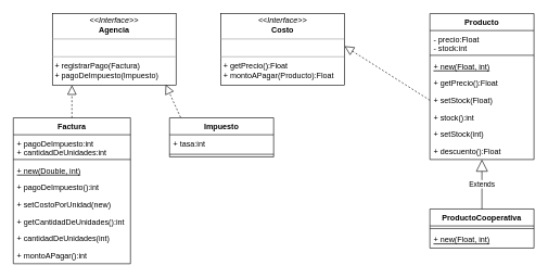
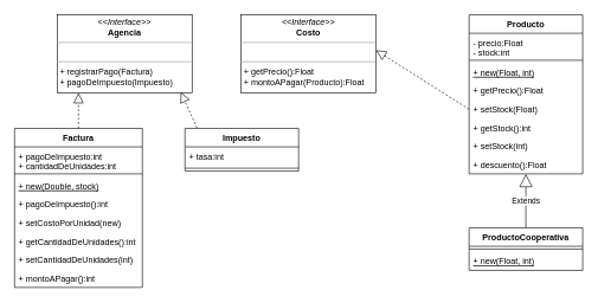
  <mxCell id="0" />
  <mxCell id="1" parent="0" />
  <mxCell id="2" value="&lt;p style=&quot;margin:0px;margin-top:4px;text-align:center;&quot;&gt;&lt;i&gt;&amp;lt;&amp;lt;Interface&amp;gt;&amp;gt;&lt;/i&gt;&lt;br&gt;&lt;b&gt;Costo&lt;/b&gt;&lt;/p&gt;&lt;hr size=&quot;1&quot;&gt;&lt;p style=&quot;margin:0px;margin-left:4px;&quot;&gt;&lt;br&gt;&lt;/p&gt;&lt;hr size=&quot;1&quot;&gt;&lt;p style=&quot;margin:0px;margin-left:4px;&quot;&gt;+ getPrecio():Float&lt;/p&gt;&lt;p style=&quot;margin:0px;margin-left:4px;&quot;&gt;+ montoAPagar(Producto):Float&lt;/p&gt;&lt;p style=&quot;margin:0px;margin-left:4px;&quot;&gt;&lt;br&gt;&lt;/p&gt;&lt;p style=&quot;margin:0px;margin-left:4px;&quot;&gt;&lt;br&gt;&lt;/p&gt;&lt;p style=&quot;margin:0px;margin-left:4px;&quot;&gt;&lt;br&gt;&lt;/p&gt;" style="verticalAlign=top;align=left;overflow=fill;fontSize=12;fontFamily=Helvetica;html=1;" parent="1" vertex="1"><mxGeometry x="339" y="20" width="190" height="110" as="geometry" /></mxCell>
  <mxCell id="3" value="Producto" style="swimlane;fontStyle=1;align=center;verticalAlign=top;childLayout=stackLayout;horizontal=1;startSize=26;horizontalStack=0;resizeParent=1;resizeParentMax=0;resizeLast=0;collapsible=1;marginBottom=0;" parent="1" vertex="1"><mxGeometry x="660" y="20" width="160" height="224" as="geometry" /></mxCell>
  <mxCell id="4" value="- precio:Float&#10;- stock:int" style="text;strokeColor=none;fillColor=none;align=left;verticalAlign=top;spacingLeft=4;spacingRight=4;overflow=hidden;rotatable=0;points=[[0,0.5],[1,0.5]];portConstraint=eastwest;" parent="3" vertex="1"><mxGeometry y="26" width="160" height="34" as="geometry" /></mxCell>
  <mxCell id="5" value="" style="line;strokeWidth=1;fillColor=none;align=left;verticalAlign=middle;spacingTop=-1;spacingLeft=3;spacingRight=3;rotatable=0;labelPosition=right;points=[];portConstraint=eastwest;strokeColor=inherit;" parent="3" vertex="1"><mxGeometry y="60" width="160" height="8" as="geometry" /></mxCell>
  <mxCell id="6" value="+ new(Float, int)" style="text;strokeColor=none;fillColor=none;align=left;verticalAlign=top;spacingLeft=4;spacingRight=4;overflow=hidden;rotatable=0;points=[[0,0.5],[1,0.5]];portConstraint=eastwest;fontStyle=4" parent="3" vertex="1"><mxGeometry y="68" width="160" height="26" as="geometry" /></mxCell>
  <mxCell id="7" value="+ getPrecio():Float" style="text;strokeColor=none;fillColor=none;align=left;verticalAlign=top;spacingLeft=4;spacingRight=4;overflow=hidden;rotatable=0;points=[[0,0.5],[1,0.5]];portConstraint=eastwest;fontStyle=0" parent="3" vertex="1"><mxGeometry y="94" width="160" height="26" as="geometry" /></mxCell>
  <mxCell id="8" value="+ setStock(Float)" style="text;strokeColor=none;fillColor=none;align=left;verticalAlign=top;spacingLeft=4;spacingRight=4;overflow=hidden;rotatable=0;points=[[0,0.5],[1,0.5]];portConstraint=eastwest;fontStyle=0" parent="3" vertex="1"><mxGeometry y="120" width="160" height="26" as="geometry" /></mxCell>
- <mxCell id="9" value="+ stock():int" style="text;strokeColor=none;fillColor=none;align=left;verticalAlign=top;spacingLeft=4;spacingRight=4;overflow=hidden;rotatable=0;points=[[0,0.5],[1,0.5]];portConstraint=eastwest;fontStyle=0" parent="3" vertex="1"><mxGeometry y="146" width="160" height="26" as="geometry" /></mxCell>
+ <mxCell id="9" value="+ getStock():int" style="text;strokeColor=none;fillColor=none;align=left;verticalAlign=top;spacingLeft=4;spacingRight=4;overflow=hidden;rotatable=0;points=[[0,0.5],[1,0.5]];portConstraint=eastwest;fontStyle=0" parent="3" vertex="1"><mxGeometry y="146" width="160" height="26" as="geometry" /></mxCell>
  <mxCell id="10" value="+ setStock(int)" style="text;strokeColor=none;fillColor=none;align=left;verticalAlign=top;spacingLeft=4;spacingRight=4;overflow=hidden;rotatable=0;points=[[0,0.5],[1,0.5]];portConstraint=eastwest;fontStyle=0" parent="3" vertex="1"><mxGeometry y="172" width="160" height="26" as="geometry" /></mxCell>
  <mxCell id="11" value="+ descuento():Float" style="text;strokeColor=none;fillColor=none;align=left;verticalAlign=top;spacingLeft=4;spacingRight=4;overflow=hidden;rotatable=0;points=[[0,0.5],[1,0.5]];portConstraint=eastwest;fontStyle=0" parent="3" vertex="1"><mxGeometry y="198" width="160" height="26" as="geometry" /></mxCell>
  <mxCell id="12" value="ProductoCooperativa" style="swimlane;fontStyle=1;align=center;verticalAlign=top;childLayout=stackLayout;horizontal=1;startSize=26;horizontalStack=0;resizeParent=1;resizeParentMax=0;resizeLast=0;collapsible=1;marginBottom=0;" parent="1" vertex="1"><mxGeometry x="660" y="320" width="160" height="60" as="geometry" /></mxCell>
  <mxCell id="13" value="" style="line;strokeWidth=1;fillColor=none;align=left;verticalAlign=middle;spacingTop=-1;spacingLeft=3;spacingRight=3;rotatable=0;labelPosition=right;points=[];portConstraint=eastwest;strokeColor=inherit;" parent="12" vertex="1"><mxGeometry y="26" width="160" height="8" as="geometry" /></mxCell>
  <mxCell id="14" value="+ new(Float, int)" style="text;strokeColor=none;fillColor=none;align=left;verticalAlign=top;spacingLeft=4;spacingRight=4;overflow=hidden;rotatable=0;points=[[0,0.5],[1,0.5]];portConstraint=eastwest;fontStyle=4" parent="12" vertex="1"><mxGeometry y="34" width="160" height="26" as="geometry" /></mxCell>
  <mxCell id="15" value="Extends" style="endArrow=block;endSize=16;endFill=0;html=1;rounded=0;exitX=0.5;exitY=0;exitDx=0;exitDy=0;exitPerimeter=0;" parent="1" source="12" edge="1"><mxGeometry width="160" relative="1" as="geometry"><mxPoint x="750" y="318" as="sourcePoint" /><mxPoint x="740" y="244" as="targetPoint" /></mxGeometry></mxCell>
  <mxCell id="16" value="" style="endArrow=block;dashed=1;endFill=0;endSize=12;html=1;rounded=0;exitX=0;exitY=0.5;exitDx=0;exitDy=0;" parent="1" source="8" edge="1"><mxGeometry width="160" relative="1" as="geometry"><mxPoint x="619" y="130" as="sourcePoint" /><mxPoint x="529" y="70" as="targetPoint" /></mxGeometry></mxCell>
  <mxCell id="17" value="&lt;p style=&quot;margin:0px;margin-top:4px;text-align:center;&quot;&gt;&lt;i&gt;&amp;lt;&amp;lt;Interface&amp;gt;&amp;gt;&lt;/i&gt;&lt;br&gt;&lt;b&gt;Agencia&lt;/b&gt;&lt;/p&gt;&lt;hr size=&quot;1&quot;&gt;&lt;p style=&quot;margin:0px;margin-left:4px;&quot;&gt;&lt;br&gt;&lt;/p&gt;&lt;hr size=&quot;1&quot;&gt;&lt;p style=&quot;margin:0px;margin-left:4px;&quot;&gt;+ registrarPago(Factura)&lt;/p&gt;&lt;p style=&quot;margin:0px;margin-left:4px;&quot;&gt;+ pagoDeImpuesto(Impuesto)&lt;br&gt;&lt;br&gt;&lt;/p&gt;" style="verticalAlign=top;align=left;overflow=fill;fontSize=12;fontFamily=Helvetica;html=1;" parent="1" vertex="1"><mxGeometry x="80" y="20" width="190" height="110" as="geometry" /></mxCell>
  <mxCell id="18" value="Factura" style="swimlane;fontStyle=1;align=center;verticalAlign=top;childLayout=stackLayout;horizontal=1;startSize=26;horizontalStack=0;resizeParent=1;resizeParentMax=0;resizeLast=0;collapsible=1;marginBottom=0;" parent="1" vertex="1"><mxGeometry y="180" width="180" height="224" as="geometry" x="20" /></mxCell>
  <mxCell id="19" value="+ pagoDeImpuesto:int&#10;+ cantidadDeUnidades:int&#10;" style="text;strokeColor=none;fillColor=none;align=left;verticalAlign=top;spacingLeft=4;spacingRight=4;overflow=hidden;rotatable=0;points=[[0,0.5],[1,0.5]];portConstraint=eastwest;" parent="18" vertex="1"><mxGeometry y="26" width="180" height="34" as="geometry" /></mxCell>
  <mxCell id="20" value="" style="line;strokeWidth=1;fillColor=none;align=left;verticalAlign=middle;spacingTop=-1;spacingLeft=3;spacingRight=3;rotatable=0;labelPosition=right;points=[];portConstraint=eastwest;strokeColor=inherit;" parent="18" vertex="1"><mxGeometry y="60" width="180" height="8" as="geometry" /></mxCell>
- <mxCell id="21" value="+ new(Double, int)" style="text;strokeColor=none;fillColor=none;align=left;verticalAlign=top;spacingLeft=4;spacingRight=4;overflow=hidden;rotatable=0;points=[[0,0.5],[1,0.5]];portConstraint=eastwest;fontStyle=4" parent="18" vertex="1"><mxGeometry y="68" width="180" height="26" as="geometry" /></mxCell>
+ <mxCell id="21" value="+ new(Double, stock)" style="text;strokeColor=none;fillColor=none;align=left;verticalAlign=top;spacingLeft=4;spacingRight=4;overflow=hidden;rotatable=0;points=[[0,0.5],[1,0.5]];portConstraint=eastwest;fontStyle=4" parent="18" vertex="1"><mxGeometry y="68" width="180" height="26" as="geometry" /></mxCell>
  <mxCell id="22" value="+ pagoDeImpuesto():int&#10;" style="text;strokeColor=none;fillColor=none;align=left;verticalAlign=top;spacingLeft=4;spacingRight=4;overflow=hidden;rotatable=0;points=[[0,0.5],[1,0.5]];portConstraint=eastwest;" parent="18" vertex="1"><mxGeometry y="94" width="180" height="26" as="geometry" /></mxCell>
  <mxCell id="23" value="+ setCostoPorUnidad(new)&#10;" style="text;strokeColor=none;fillColor=none;align=left;verticalAlign=top;spacingLeft=4;spacingRight=4;overflow=hidden;rotatable=0;points=[[0,0.5],[1,0.5]];portConstraint=eastwest;" parent="18" vertex="1"><mxGeometry y="120" width="180" height="26" as="geometry" /></mxCell>
  <mxCell id="24" value="+ getCantidadDeUnidades():int&#10;" style="text;strokeColor=none;fillColor=none;align=left;verticalAlign=top;spacingLeft=4;spacingRight=4;overflow=hidden;rotatable=0;points=[[0,0.5],[1,0.5]];portConstraint=eastwest;" parent="18" vertex="1"><mxGeometry y="146" width="180" height="26" as="geometry" /></mxCell>
- <mxCell id="25" value="+ cantidadDeUnidades(int)&#10;" style="text;strokeColor=none;fillColor=none;align=left;verticalAlign=top;spacingLeft=4;spacingRight=4;overflow=hidden;rotatable=0;points=[[0,0.5],[1,0.5]];portConstraint=eastwest;" parent="18" vertex="1"><mxGeometry y="172" width="180" height="26" as="geometry" /></mxCell>
+ <mxCell id="25" value="+ setCantidadDeUnidades(int)&#10;" style="text;strokeColor=none;fillColor=none;align=left;verticalAlign=top;spacingLeft=4;spacingRight=4;overflow=hidden;rotatable=0;points=[[0,0.5],[1,0.5]];portConstraint=eastwest;" parent="18" vertex="1"><mxGeometry y="172" width="180" height="26" as="geometry" /></mxCell>
  <mxCell id="26" value="+ montoAPagar():int" style="text;strokeColor=none;fillColor=none;align=left;verticalAlign=top;spacingLeft=4;spacingRight=4;overflow=hidden;rotatable=0;points=[[0,0.5],[1,0.5]];portConstraint=eastwest;" parent="18" vertex="1"><mxGeometry y="198" width="180" height="26" as="geometry" /></mxCell>
  <mxCell id="27" value="Impuesto" style="swimlane;fontStyle=1;align=center;verticalAlign=top;childLayout=stackLayout;horizontal=1;startSize=26;horizontalStack=0;resizeParent=1;resizeParentMax=0;resizeLast=0;collapsible=1;marginBottom=0;" parent="1" vertex="1"><mxGeometry x="260" y="180" width="160" height="60" as="geometry" /></mxCell>
  <mxCell id="28" value="+ tasa:int" style="text;strokeColor=none;fillColor=none;align=left;verticalAlign=top;spacingLeft=4;spacingRight=4;overflow=hidden;rotatable=0;points=[[0,0.5],[1,0.5]];portConstraint=eastwest;" parent="27" vertex="1"><mxGeometry y="26" width="160" height="26" as="geometry" /></mxCell>
  <mxCell id="29" value="" style="line;strokeWidth=1;fillColor=none;align=left;verticalAlign=middle;spacingTop=-1;spacingLeft=3;spacingRight=3;rotatable=0;labelPosition=right;points=[];portConstraint=eastwest;strokeColor=inherit;" parent="27" vertex="1"><mxGeometry y="52" width="160" height="8" as="geometry" /></mxCell>
  <mxCell id="30" value="" style="endArrow=block;dashed=1;endFill=0;endSize=12;html=1;rounded=0;entryX=0.158;entryY=1;entryDx=0;entryDy=0;entryPerimeter=0;exitX=0.5;exitY=0;exitDx=0;exitDy=0;" parent="1" source="18" target="17" edge="1"><mxGeometry width="160" relative="1" as="geometry"><mxPoint x="90" y="380" as="sourcePoint" /><mxPoint x="250" y="380" as="targetPoint" /></mxGeometry></mxCell>
  <mxCell id="31" value="" style="endArrow=block;dashed=1;endFill=0;endSize=12;html=1;rounded=0;entryX=0.916;entryY=0.991;entryDx=0;entryDy=0;entryPerimeter=0;exitX=0.106;exitY=-0.012;exitDx=0;exitDy=0;exitPerimeter=0;" parent="1" source="27" target="17" edge="1"><mxGeometry width="160" relative="1" as="geometry"><mxPoint x="430" y="400" as="sourcePoint" /><mxPoint x="400" y="290" as="targetPoint" /></mxGeometry></mxCell>
